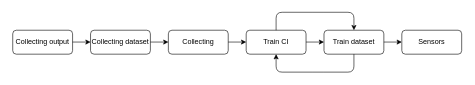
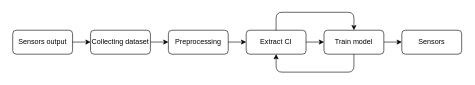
  <mxCell id="0" />
  <mxCell id="1" parent="0" />
- <mxCell id="2" value="Collecting output" style="rounded=1;whiteSpace=wrap;html=1;" vertex="1" parent="1"><mxGeometry x="20" y="50" width="100" height="40" as="geometry" /></mxCell>
+ <mxCell id="2" value="Sensors output" style="rounded=1;whiteSpace=wrap;html=1;" vertex="1" parent="1"><mxGeometry x="20" y="50" width="100" height="40" as="geometry" /></mxCell>
  <mxCell id="3" value="Collecting dataset" style="rounded=1;whiteSpace=wrap;html=1;" vertex="1" parent="1"><mxGeometry x="150" y="50" width="100" height="40" as="geometry" /></mxCell>
  <mxCell id="4" value="" style="endArrow=classic;html=1;fillColor=none;" edge="1" parent="1"><mxGeometry width="50" height="50" relative="1" as="geometry"><mxPoint x="120" y="69.76" as="sourcePoint" /><mxPoint x="150" y="69.76" as="targetPoint" /></mxGeometry></mxCell>
- <mxCell id="5" value="Collecting" style="rounded=1;whiteSpace=wrap;html=1;" vertex="1" parent="1"><mxGeometry x="280" y="50" width="100" height="40" as="geometry" /></mxCell>
+ <mxCell id="5" value="Preprocessing" style="rounded=1;whiteSpace=wrap;html=1;" vertex="1" parent="1"><mxGeometry x="280" y="50" width="100" height="40" as="geometry" /></mxCell>
  <mxCell id="6" value="" style="endArrow=classic;html=1;fillColor=none;" edge="1" parent="1"><mxGeometry width="50" height="50" relative="1" as="geometry"><mxPoint x="250" y="69.76" as="sourcePoint" /><mxPoint x="280" y="69.76" as="targetPoint" /></mxGeometry></mxCell>
  <mxCell id="7" value="" style="endArrow=classic;html=1;fillColor=none;" edge="1" parent="1"><mxGeometry width="50" height="50" relative="1" as="geometry"><mxPoint x="380" y="69.76" as="sourcePoint" /><mxPoint x="410" y="69.76" as="targetPoint" /></mxGeometry></mxCell>
- <mxCell id="8" value="Train CI" style="rounded=1;whiteSpace=wrap;html=1;" vertex="1" parent="1"><mxGeometry x="410" y="50" width="100" height="40" as="geometry" /></mxCell>
- <mxCell id="9" value="Train dataset" style="rounded=1;whiteSpace=wrap;html=1;" vertex="1" parent="1"><mxGeometry x="540" y="50" width="100" height="40" as="geometry" /></mxCell>
+ <mxCell id="8" value="Extract CI" style="rounded=1;whiteSpace=wrap;html=1;" vertex="1" parent="1"><mxGeometry x="410" y="50" width="100" height="40" as="geometry" /></mxCell>
+ <mxCell id="9" value="Train model" style="rounded=1;whiteSpace=wrap;html=1;" vertex="1" parent="1"><mxGeometry x="540" y="50" width="100" height="40" as="geometry" /></mxCell>
  <mxCell id="10" value="" style="endArrow=classic;html=1;fillColor=none;" edge="1" parent="1"><mxGeometry width="50" height="50" relative="1" as="geometry"><mxPoint x="510" y="69.76" as="sourcePoint" /><mxPoint x="540" y="69.76" as="targetPoint" /></mxGeometry></mxCell>
  <mxCell id="11" value="" style="endArrow=classic;html=1;fillColor=none;exitX=0.5;exitY=1;exitDx=0;exitDy=0;entryX=0.5;entryY=1;entryDx=0;entryDy=0;" edge="1" parent="1" source="9" target="8"><mxGeometry width="50" height="50" relative="1" as="geometry"><mxPoint x="510" y="180" as="sourcePoint" /><mxPoint x="560" y="130" as="targetPoint" /><Array as="points"><mxPoint x="590" y="120" /><mxPoint x="530" y="120" /><mxPoint x="460" y="120" /></Array></mxGeometry></mxCell>
  <mxCell id="12" value="" style="endArrow=classic;html=1;fillColor=none;" edge="1" parent="1"><mxGeometry width="50" height="50" relative="1" as="geometry"><mxPoint x="640" y="69.76" as="sourcePoint" /><mxPoint x="670" y="69.76" as="targetPoint" /></mxGeometry></mxCell>
  <mxCell id="13" value="Sensors" style="rounded=1;whiteSpace=wrap;html=1;" vertex="1" parent="1"><mxGeometry x="670" y="50" width="100" height="40" as="geometry" /></mxCell>
  <mxCell id="14" value="" style="endArrow=classic;html=1;fillColor=none;exitX=0.5;exitY=0;exitDx=0;exitDy=0;entryX=0.5;entryY=0;entryDx=0;entryDy=0;" edge="1" parent="1" source="8" target="9"><mxGeometry width="50" height="50" relative="1" as="geometry"><mxPoint x="460" y="0" as="sourcePoint" /><mxPoint x="590" y="0" as="targetPoint" /><Array as="points"><mxPoint x="460" y="20" /><mxPoint x="530" y="20" /><mxPoint x="590" y="20" /></Array></mxGeometry></mxCell>
